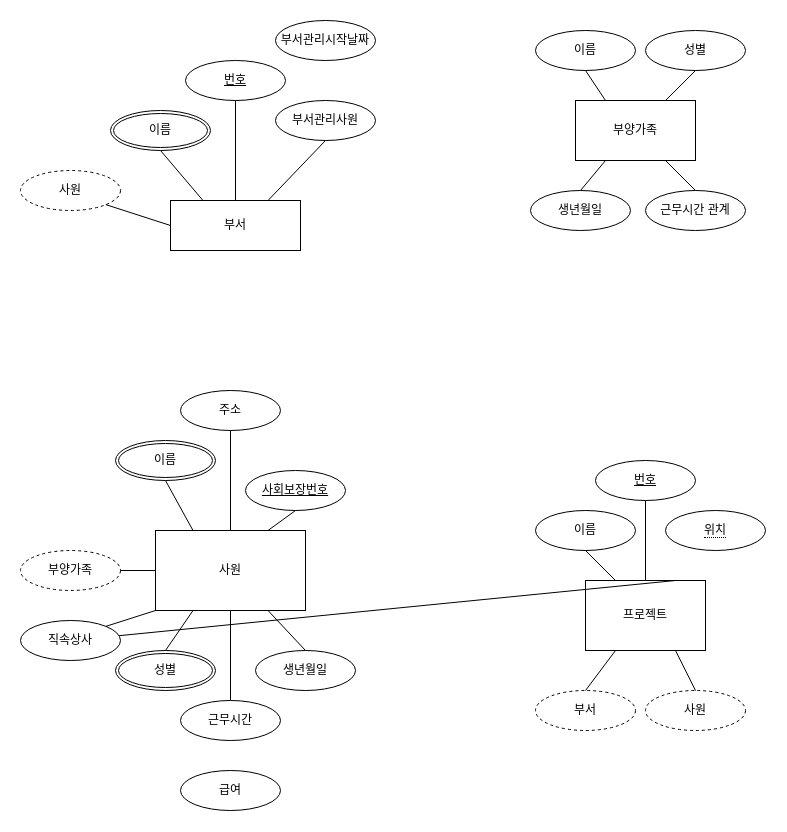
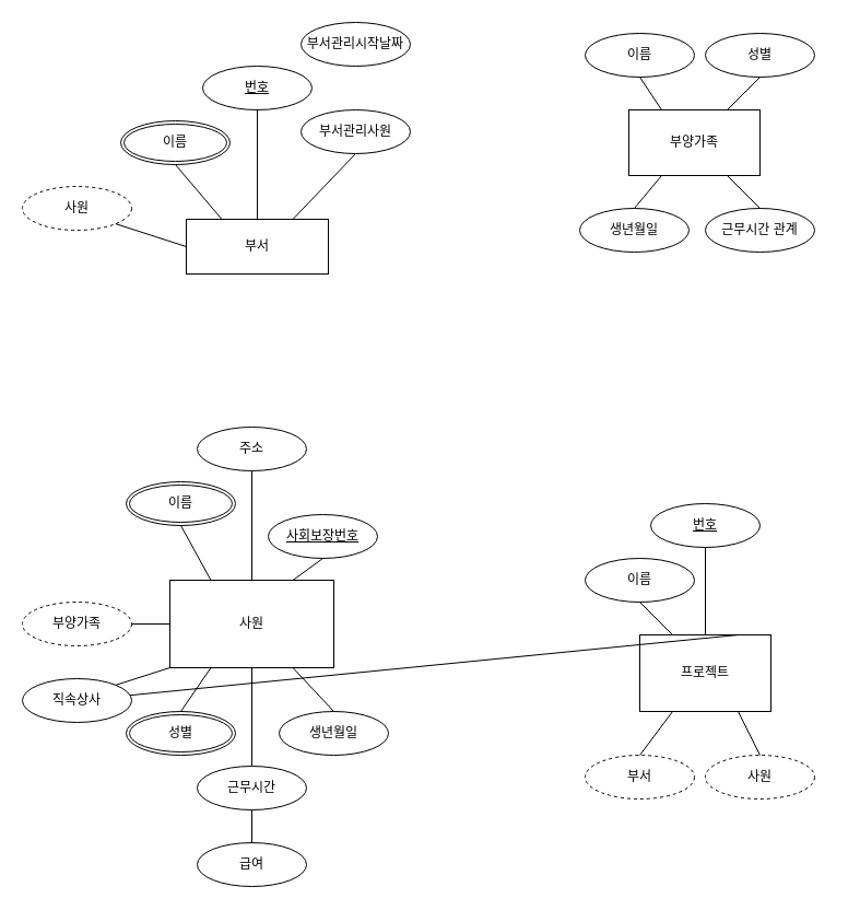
  <mxCell id="0" />
  <mxCell id="1" parent="0" />
  <mxCell id="2" value="부서" style="rounded=0;whiteSpace=wrap;html=1;" parent="1" vertex="1"><mxGeometry x="170" y="200" width="130" height="50" as="geometry" /></mxCell>
  <mxCell id="3" value="부양가족" style="rounded=0;whiteSpace=wrap;html=1;" parent="1" vertex="1"><mxGeometry x="575" y="100" width="120" height="60" as="geometry" /></mxCell>
  <mxCell id="4" value="프로젝트" style="rounded=0;whiteSpace=wrap;html=1;" parent="1" vertex="1"><mxGeometry x="585" y="580" width="120" height="70" as="geometry" /></mxCell>
  <mxCell id="5" value="사원" style="rounded=0;whiteSpace=wrap;html=1;" parent="1" vertex="1"><mxGeometry x="155" y="530" width="150" height="80" as="geometry" /></mxCell>
  <mxCell id="6" value="이름" style="ellipse;shape=doubleEllipse;margin=3;whiteSpace=wrap;html=1;align=center;" parent="1" vertex="1"><mxGeometry x="110" y="110" width="100" height="40" as="geometry" /></mxCell>
  <mxCell id="7" value="번호" style="ellipse;whiteSpace=wrap;html=1;align=center;fontStyle=4;" parent="1" vertex="1"><mxGeometry x="185" y="60" width="100" height="40" as="geometry" /></mxCell>
  <mxCell id="8" value="사원" style="ellipse;whiteSpace=wrap;html=1;align=center;dashed=1;" parent="1" vertex="1"><mxGeometry x="20" y="170" width="100" height="40" as="geometry" /></mxCell>
  <mxCell id="9" value="주소" style="ellipse;whiteSpace=wrap;html=1;align=center;" parent="1" vertex="1"><mxGeometry x="180" y="390" width="100" height="40" as="geometry" /></mxCell>
  <mxCell id="10" value="급여" style="ellipse;whiteSpace=wrap;html=1;align=center;" parent="1" vertex="1"><mxGeometry x="180" y="770" width="100" height="40" as="geometry" /></mxCell>
  <mxCell id="11" value="생년월일" style="ellipse;whiteSpace=wrap;html=1;align=center;" parent="1" vertex="1"><mxGeometry x="255" y="650" width="100" height="40" as="geometry" /></mxCell>
  <mxCell id="12" value="사회보장번호" style="ellipse;whiteSpace=wrap;html=1;align=center;fontStyle=4;" parent="1" vertex="1"><mxGeometry x="245" y="470" width="100" height="40" as="geometry" /></mxCell>
  <mxCell id="13" value="이름" style="ellipse;shape=doubleEllipse;margin=3;whiteSpace=wrap;html=1;align=center;" parent="1" vertex="1"><mxGeometry x="115" y="440" width="100" height="40" as="geometry" /></mxCell>
  <mxCell id="14" value="성별" style="ellipse;shape=doubleEllipse;margin=3;whiteSpace=wrap;html=1;align=center;" parent="1" vertex="1"><mxGeometry x="115" y="650" width="100" height="40" as="geometry" /></mxCell>
  <mxCell id="15" value="" style="endArrow=none;html=1;rounded=0;exitX=0.5;exitY=1;exitDx=0;exitDy=0;entryX=0.5;entryY=0;entryDx=0;entryDy=0;" parent="1" source="9" target="5" edge="1"><mxGeometry relative="1" as="geometry"><mxPoint x="145" y="520" as="sourcePoint" /><mxPoint x="305" y="520" as="targetPoint" /></mxGeometry></mxCell>
  <mxCell id="16" value="" style="endArrow=none;html=1;rounded=0;exitX=0.5;exitY=1;exitDx=0;exitDy=0;entryX=0.25;entryY=0;entryDx=0;entryDy=0;" parent="1" source="13" target="5" edge="1"><mxGeometry relative="1" as="geometry"><mxPoint x="145" y="500" as="sourcePoint" /><mxPoint x="305" y="500" as="targetPoint" /></mxGeometry></mxCell>
  <mxCell id="17" value="" style="endArrow=none;html=1;rounded=0;exitX=0.5;exitY=1;exitDx=0;exitDy=0;entryX=0.75;entryY=0;entryDx=0;entryDy=0;" parent="1" source="12" target="5" edge="1"><mxGeometry relative="1" as="geometry"><mxPoint x="155" y="630" as="sourcePoint" /><mxPoint x="315" y="630" as="targetPoint" /></mxGeometry></mxCell>
  <mxCell id="18" value="" style="endArrow=none;html=1;rounded=0;entryX=0.5;entryY=1;entryDx=0;entryDy=0;exitX=0.5;exitY=0;exitDx=0;exitDy=0;" parent="1" source="48" target="5" edge="1"><mxGeometry relative="1" as="geometry"><mxPoint x="230" y="720" as="sourcePoint" /><mxPoint x="305" y="520" as="targetPoint" /></mxGeometry></mxCell>
  <mxCell id="19" value="" style="endArrow=none;html=1;rounded=0;entryX=0.25;entryY=1;entryDx=0;entryDy=0;exitX=0.5;exitY=0;exitDx=0;exitDy=0;" parent="1" source="14" target="5" edge="1"><mxGeometry relative="1" as="geometry"><mxPoint x="145" y="520" as="sourcePoint" /><mxPoint x="305" y="520" as="targetPoint" /></mxGeometry></mxCell>
  <mxCell id="20" value="" style="endArrow=none;html=1;rounded=0;exitX=0.75;exitY=1;exitDx=0;exitDy=0;entryX=0.5;entryY=0;entryDx=0;entryDy=0;" parent="1" source="5" target="11" edge="1"><mxGeometry relative="1" as="geometry"><mxPoint x="145" y="520" as="sourcePoint" /><mxPoint x="305" y="520" as="targetPoint" /></mxGeometry></mxCell>
  <mxCell id="21" value="번호" style="ellipse;whiteSpace=wrap;html=1;align=center;fontStyle=4;" parent="1" vertex="1"><mxGeometry x="595" y="460" width="100" height="40" as="geometry" /></mxCell>
  <mxCell id="22" value="사원" style="ellipse;whiteSpace=wrap;html=1;align=center;dashed=1;" parent="1" vertex="1"><mxGeometry x="645" y="690" width="100" height="40" as="geometry" /></mxCell>
- <mxCell id="23" value="&lt;span style=&quot;border-bottom: 1px dotted&quot;&gt;위치&lt;br&gt;&lt;/span&gt;" style="ellipse;whiteSpace=wrap;html=1;align=center;" parent="1" vertex="1"><mxGeometry x="665" y="510" width="100" height="40" as="geometry" /></mxCell>
  <mxCell id="24" value="이름" style="ellipse;whiteSpace=wrap;html=1;align=center;" parent="1" vertex="1"><mxGeometry x="535" y="510" width="100" height="40" as="geometry" /></mxCell>
  <mxCell id="25" value="부서" style="ellipse;whiteSpace=wrap;html=1;align=center;dashed=1;" parent="1" vertex="1"><mxGeometry x="535" y="690" width="100" height="40" as="geometry" /></mxCell>
  <mxCell id="26" value="" style="endArrow=none;html=1;rounded=0;exitX=0.25;exitY=1;exitDx=0;exitDy=0;entryX=0.5;entryY=0;entryDx=0;entryDy=0;" parent="1" source="4" target="25" edge="1"><mxGeometry relative="1" as="geometry"><mxPoint x="585" y="700" as="sourcePoint" /><mxPoint x="597" y="736" as="targetPoint" /></mxGeometry></mxCell>
  <mxCell id="27" value="" style="endArrow=none;html=1;rounded=0;exitX=0.75;exitY=1;exitDx=0;exitDy=0;entryX=0.5;entryY=0;entryDx=0;entryDy=0;" parent="1" source="4" target="22" edge="1"><mxGeometry relative="1" as="geometry"><mxPoint x="585" y="720" as="sourcePoint" /><mxPoint x="745" y="720" as="targetPoint" /></mxGeometry></mxCell>
  <mxCell id="28" value="" style="endArrow=none;html=1;rounded=0;exitX=0.5;exitY=1;exitDx=0;exitDy=0;entryX=0.25;entryY=0;entryDx=0;entryDy=0;" parent="1" source="24" target="4" edge="1"><mxGeometry relative="1" as="geometry"><mxPoint x="565" y="510" as="sourcePoint" /><mxPoint x="725" y="510" as="targetPoint" /></mxGeometry></mxCell>
  <mxCell id="29" value="" style="endArrow=none;html=1;rounded=0;entryX=0.5;entryY=1;entryDx=0;entryDy=0;exitX=0.5;exitY=0;exitDx=0;exitDy=0;" parent="1" source="4" target="21" edge="1"><mxGeometry relative="1" as="geometry"><mxPoint x="565" y="510" as="sourcePoint" /><mxPoint x="725" y="510" as="targetPoint" /></mxGeometry></mxCell>
  <mxCell id="30" value="" style="endArrow=none;html=1;rounded=0;exitX=0.75;exitY=0;exitDx=0;exitDy=0;" parent="1" source="4" target="46" edge="1"><mxGeometry relative="1" as="geometry"><mxPoint x="565" y="510" as="sourcePoint" /><mxPoint x="725" y="510" as="targetPoint" /></mxGeometry></mxCell>
  <mxCell id="31" value="성별" style="ellipse;whiteSpace=wrap;html=1;align=center;" parent="1" vertex="1"><mxGeometry x="645" y="30" width="100" height="40" as="geometry" /></mxCell>
  <mxCell id="32" value="이름" style="ellipse;whiteSpace=wrap;html=1;align=center;" parent="1" vertex="1"><mxGeometry x="535" y="30" width="100" height="40" as="geometry" /></mxCell>
  <mxCell id="33" value="생년월일" style="ellipse;whiteSpace=wrap;html=1;align=center;" parent="1" vertex="1"><mxGeometry x="530" y="190" width="100" height="40" as="geometry" /></mxCell>
  <mxCell id="34" value="근무시간 관계" style="ellipse;whiteSpace=wrap;html=1;align=center;" parent="1" vertex="1"><mxGeometry x="645" y="190" width="100" height="40" as="geometry" /></mxCell>
  <mxCell id="35" value="" style="endArrow=none;html=1;rounded=0;exitX=0.5;exitY=0;exitDx=0;exitDy=0;entryX=0.25;entryY=1;entryDx=0;entryDy=0;" parent="1" source="33" target="3" edge="1"><mxGeometry relative="1" as="geometry"><mxPoint x="565" y="300" as="sourcePoint" /><mxPoint x="615" y="160" as="targetPoint" /></mxGeometry></mxCell>
  <mxCell id="36" value="" style="endArrow=none;html=1;rounded=0;entryX=0.75;entryY=1;entryDx=0;entryDy=0;exitX=0.5;exitY=0;exitDx=0;exitDy=0;" parent="1" source="34" target="3" edge="1"><mxGeometry relative="1" as="geometry"><mxPoint x="565" y="300" as="sourcePoint" /><mxPoint x="725" y="300" as="targetPoint" /></mxGeometry></mxCell>
  <mxCell id="37" value="" style="endArrow=none;html=1;rounded=0;exitX=0.25;exitY=0;exitDx=0;exitDy=0;entryX=0.5;entryY=1;entryDx=0;entryDy=0;" parent="1" source="3" target="32" edge="1"><mxGeometry relative="1" as="geometry"><mxPoint x="565" y="300" as="sourcePoint" /><mxPoint x="725" y="300" as="targetPoint" /></mxGeometry></mxCell>
  <mxCell id="38" value="" style="endArrow=none;html=1;rounded=0;exitX=0.75;exitY=0;exitDx=0;exitDy=0;entryX=0.5;entryY=1;entryDx=0;entryDy=0;" parent="1" source="3" target="31" edge="1"><mxGeometry relative="1" as="geometry"><mxPoint x="565" y="300" as="sourcePoint" /><mxPoint x="725" y="300" as="targetPoint" /></mxGeometry></mxCell>
  <mxCell id="39" value="" style="endArrow=none;html=1;rounded=0;exitX=1;exitY=1;exitDx=0;exitDy=0;entryX=0;entryY=0.5;entryDx=0;entryDy=0;" parent="1" source="8" target="2" edge="1"><mxGeometry relative="1" as="geometry"><mxPoint x="90" y="280" as="sourcePoint" /><mxPoint x="250" y="280" as="targetPoint" /></mxGeometry></mxCell>
  <mxCell id="40" value="" style="endArrow=none;html=1;rounded=0;exitX=0.5;exitY=1;exitDx=0;exitDy=0;entryX=0.25;entryY=0;entryDx=0;entryDy=0;" parent="1" source="6" target="2" edge="1"><mxGeometry relative="1" as="geometry"><mxPoint x="170" y="240" as="sourcePoint" /><mxPoint x="330" y="240" as="targetPoint" /></mxGeometry></mxCell>
  <mxCell id="41" value="" style="endArrow=none;html=1;rounded=0;exitX=0.5;exitY=1;exitDx=0;exitDy=0;entryX=0.5;entryY=0;entryDx=0;entryDy=0;" parent="1" source="7" target="2" edge="1"><mxGeometry relative="1" as="geometry"><mxPoint x="170" y="240" as="sourcePoint" /><mxPoint x="330" y="240" as="targetPoint" /></mxGeometry></mxCell>
  <mxCell id="42" value="" style="endArrow=none;html=1;rounded=0;exitX=0.5;exitY=1;exitDx=0;exitDy=0;entryX=0.75;entryY=0;entryDx=0;entryDy=0;" parent="1" source="50" target="2" edge="1"><mxGeometry relative="1" as="geometry"><mxPoint x="320" y="140" as="sourcePoint" /><mxPoint x="210" y="-30" as="targetPoint" /></mxGeometry></mxCell>
  <mxCell id="43" value="부양가족" style="ellipse;whiteSpace=wrap;html=1;align=center;dashed=1;" parent="1" vertex="1"><mxGeometry x="20" y="550" width="100" height="40" as="geometry" /></mxCell>
  <mxCell id="44" value="" style="endArrow=none;html=1;rounded=0;exitX=1;exitY=0.5;exitDx=0;exitDy=0;entryX=0;entryY=0.5;entryDx=0;entryDy=0;" parent="1" source="43" target="5" edge="1"><mxGeometry relative="1" as="geometry"><mxPoint x="30" y="500" as="sourcePoint" /><mxPoint x="190" y="500" as="targetPoint" /></mxGeometry></mxCell>
  <mxCell id="45" value="부서관리시작날짜" style="ellipse;whiteSpace=wrap;html=1;align=center;" parent="1" vertex="1"><mxGeometry x="275" y="20" width="100" height="40" as="geometry" /></mxCell>
  <mxCell id="46" value="직속상사&lt;br&gt;" style="ellipse;whiteSpace=wrap;html=1;align=center;" parent="1" vertex="1"><mxGeometry x="20" y="620" width="100" height="40" as="geometry" /></mxCell>
  <mxCell id="47" value="" style="endArrow=none;html=1;rounded=0;exitX=1;exitY=0;exitDx=0;exitDy=0;entryX=0;entryY=1;entryDx=0;entryDy=0;" parent="1" source="46" target="5" edge="1"><mxGeometry relative="1" as="geometry"><mxPoint x="160" y="620" as="sourcePoint" /><mxPoint x="320" y="620" as="targetPoint" /></mxGeometry></mxCell>
  <mxCell id="48" value="근무시간" style="ellipse;whiteSpace=wrap;html=1;align=center;" parent="1" vertex="1"><mxGeometry x="180" y="700" width="100" height="40" as="geometry" /></mxCell>
+ <mxCell id="49" value="" style="endArrow=none;html=1;rounded=0;entryX=0.5;entryY=1;entryDx=0;entryDy=0;exitX=0.5;exitY=0;exitDx=0;exitDy=0;" parent="1" source="10" target="48" edge="1"><mxGeometry relative="1" as="geometry"><mxPoint x="70" y="760" as="sourcePoint" /><mxPoint x="230" y="760" as="targetPoint" /></mxGeometry></mxCell>
  <mxCell id="50" value="부서관리사원" style="ellipse;whiteSpace=wrap;html=1;align=center;" parent="1" vertex="1"><mxGeometry x="275" y="100" width="100" height="40" as="geometry" /></mxCell>
